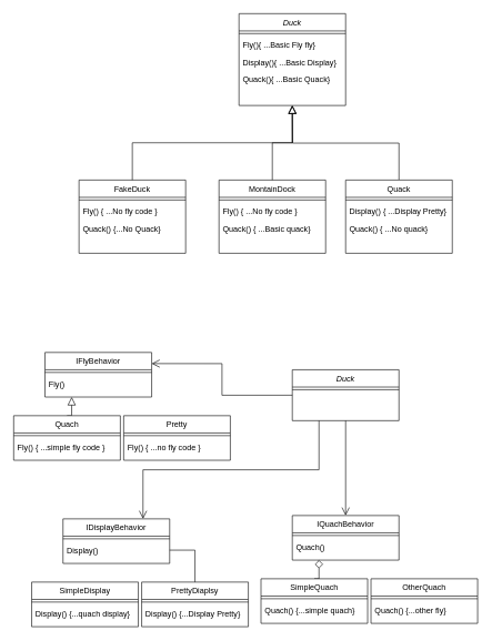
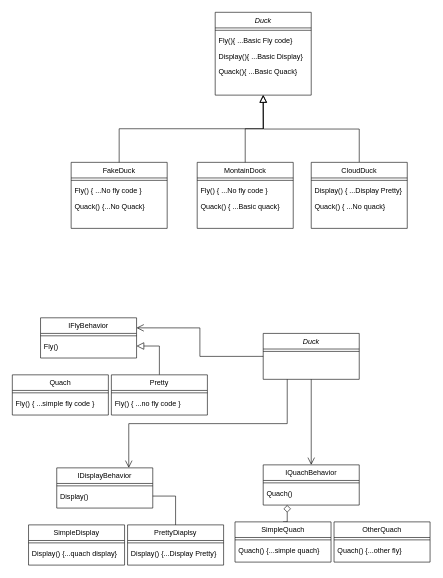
  <mxCell id="0" />
  <mxCell id="1" parent="0" />
  <mxCell id="2" value="Duck" style="swimlane;fontStyle=2;align=center;verticalAlign=top;childLayout=stackLayout;horizontal=1;startSize=26;horizontalStack=0;resizeParent=1;resizeLast=0;collapsible=1;marginBottom=0;rounded=0;shadow=0;strokeWidth=1;" parent="1" vertex="1"><mxGeometry x="358" y="20" width="160" height="138" as="geometry"><mxRectangle x="430" y="110" width="160" height="26" as="alternateBounds" /></mxGeometry></mxCell>
  <mxCell id="3" value="" style="line;html=1;strokeWidth=1;align=left;verticalAlign=middle;spacingTop=-1;spacingLeft=3;spacingRight=3;rotatable=0;labelPosition=right;points=[];portConstraint=eastwest;" parent="2" vertex="1"><mxGeometry y="26" width="160" height="8" as="geometry" /></mxCell>
- <mxCell id="4" value="Fly(){ ...Basic Fly fly}" style="text;align=left;verticalAlign=top;spacingLeft=4;spacingRight=4;overflow=hidden;rotatable=0;points=[[0,0.5],[1,0.5]];portConstraint=eastwest;" parent="2" vertex="1"><mxGeometry y="34" width="160" height="26" as="geometry" /></mxCell>
+ <mxCell id="4" value="Fly(){ ...Basic Fly code}" style="text;align=left;verticalAlign=top;spacingLeft=4;spacingRight=4;overflow=hidden;rotatable=0;points=[[0,0.5],[1,0.5]];portConstraint=eastwest;" parent="2" vertex="1"><mxGeometry y="34" width="160" height="26" as="geometry" /></mxCell>
  <mxCell id="5" value="Display(){ ...Basic Display}" style="text;align=left;verticalAlign=top;spacingLeft=4;spacingRight=4;overflow=hidden;rotatable=0;points=[[0,0.5],[1,0.5]];portConstraint=eastwest;" parent="2" vertex="1"><mxGeometry y="60" width="160" height="26" as="geometry" /></mxCell>
  <mxCell id="6" value="Quack(){ ...Basic Quack}" style="text;align=left;verticalAlign=top;spacingLeft=4;spacingRight=4;overflow=hidden;rotatable=0;points=[[0,0.5],[1,0.5]];portConstraint=eastwest;" parent="2" vertex="1"><mxGeometry y="86" width="160" height="26" as="geometry" /></mxCell>
  <mxCell id="7" value="FakeDuck" style="swimlane;fontStyle=0;align=center;verticalAlign=top;childLayout=stackLayout;horizontal=1;startSize=26;horizontalStack=0;resizeParent=1;resizeLast=0;collapsible=1;marginBottom=0;rounded=0;shadow=0;strokeWidth=1;" parent="1" vertex="1"><mxGeometry x="118" y="270" width="160" height="110" as="geometry"><mxRectangle x="130" y="380" width="160" height="26" as="alternateBounds" /></mxGeometry></mxCell>
  <mxCell id="8" value="" style="line;html=1;strokeWidth=1;align=left;verticalAlign=middle;spacingTop=-1;spacingLeft=3;spacingRight=3;rotatable=0;labelPosition=right;points=[];portConstraint=eastwest;" parent="7" vertex="1"><mxGeometry y="26" width="160" height="8" as="geometry" /></mxCell>
  <mxCell id="9" value="Fly() { ...No fly code }" style="text;align=left;verticalAlign=top;spacingLeft=4;spacingRight=4;overflow=hidden;rotatable=0;points=[[0,0.5],[1,0.5]];portConstraint=eastwest;fontStyle=0" parent="7" vertex="1"><mxGeometry y="34" width="160" height="26" as="geometry" /></mxCell>
  <mxCell id="10" value="Quack() {...No Quack}" style="text;align=left;verticalAlign=top;spacingLeft=4;spacingRight=4;overflow=hidden;rotatable=0;points=[[0,0.5],[1,0.5]];portConstraint=eastwest;" parent="7" vertex="1"><mxGeometry y="60" width="160" height="26" as="geometry" /></mxCell>
  <mxCell id="11" value="" style="endArrow=block;endSize=10;endFill=0;shadow=0;strokeWidth=1;rounded=0;edgeStyle=elbowEdgeStyle;elbow=vertical;" parent="1" source="7" target="2" edge="1"><mxGeometry width="160" relative="1" as="geometry"><mxPoint x="198" y="113" as="sourcePoint" /><mxPoint x="198" y="113" as="targetPoint" /></mxGeometry></mxCell>
  <mxCell id="12" value="MontainDock" style="swimlane;fontStyle=0;align=center;verticalAlign=top;childLayout=stackLayout;horizontal=1;startSize=26;horizontalStack=0;resizeParent=1;resizeLast=0;collapsible=1;marginBottom=0;rounded=0;shadow=0;strokeWidth=1;" parent="1" vertex="1"><mxGeometry x="328" y="270" width="160" height="110" as="geometry"><mxRectangle x="340" y="380" width="170" height="26" as="alternateBounds" /></mxGeometry></mxCell>
  <mxCell id="13" value="" style="line;html=1;strokeWidth=1;align=left;verticalAlign=middle;spacingTop=-1;spacingLeft=3;spacingRight=3;rotatable=0;labelPosition=right;points=[];portConstraint=eastwest;" parent="12" vertex="1"><mxGeometry y="26" width="160" height="8" as="geometry" /></mxCell>
  <mxCell id="14" value="Fly() { ...No fly code }" style="text;align=left;verticalAlign=top;spacingLeft=4;spacingRight=4;overflow=hidden;rotatable=0;points=[[0,0.5],[1,0.5]];portConstraint=eastwest;fontStyle=0" parent="12" vertex="1"><mxGeometry y="34" width="160" height="26" as="geometry" /></mxCell>
  <mxCell id="15" value="Quack() { ...Basic quack}" style="text;align=left;verticalAlign=top;spacingLeft=4;spacingRight=4;overflow=hidden;rotatable=0;points=[[0,0.5],[1,0.5]];portConstraint=eastwest;" parent="12" vertex="1"><mxGeometry y="60" width="160" height="26" as="geometry" /></mxCell>
  <mxCell id="16" value="" style="endArrow=block;endSize=10;endFill=0;shadow=0;strokeWidth=1;rounded=0;edgeStyle=elbowEdgeStyle;elbow=vertical;" parent="1" source="12" target="2" edge="1"><mxGeometry width="160" relative="1" as="geometry"><mxPoint x="208" y="283" as="sourcePoint" /><mxPoint x="308" y="181" as="targetPoint" /></mxGeometry></mxCell>
  <mxCell id="17" style="edgeStyle=orthogonalEdgeStyle;rounded=0;orthogonalLoop=1;jettySize=auto;html=1;exitX=0.5;exitY=0;exitDx=0;exitDy=0;endArrow=block;endFill=0;endSize=10;" parent="1" source="18" edge="1"><mxGeometry relative="1" as="geometry"><mxPoint x="438" y="158" as="targetPoint" /></mxGeometry></mxCell>
- <mxCell id="18" value="Quack" style="swimlane;fontStyle=0;align=center;verticalAlign=top;childLayout=stackLayout;horizontal=1;startSize=26;horizontalStack=0;resizeParent=1;resizeLast=0;collapsible=1;marginBottom=0;rounded=0;shadow=0;strokeWidth=1;" parent="1" vertex="1"><mxGeometry x="518" y="270" width="160" height="110" as="geometry"><mxRectangle x="340" y="380" width="170" height="26" as="alternateBounds" /></mxGeometry></mxCell>
+ <mxCell id="18" value="CloudDuck" style="swimlane;fontStyle=0;align=center;verticalAlign=top;childLayout=stackLayout;horizontal=1;startSize=26;horizontalStack=0;resizeParent=1;resizeLast=0;collapsible=1;marginBottom=0;rounded=0;shadow=0;strokeWidth=1;" parent="1" vertex="1"><mxGeometry x="518" y="270" width="160" height="110" as="geometry"><mxRectangle x="340" y="380" width="170" height="26" as="alternateBounds" /></mxGeometry></mxCell>
  <mxCell id="19" value="" style="line;html=1;strokeWidth=1;align=left;verticalAlign=middle;spacingTop=-1;spacingLeft=3;spacingRight=3;rotatable=0;labelPosition=right;points=[];portConstraint=eastwest;" parent="18" vertex="1"><mxGeometry y="26" width="160" height="8" as="geometry" /></mxCell>
  <mxCell id="20" value="Display() { ...Display Pretty}" style="text;align=left;verticalAlign=top;spacingLeft=4;spacingRight=4;overflow=hidden;rotatable=0;points=[[0,0.5],[1,0.5]];portConstraint=eastwest;" parent="18" vertex="1"><mxGeometry y="34" width="160" height="26" as="geometry" /></mxCell>
  <mxCell id="21" value="Quack() { ...No quack}" style="text;align=left;verticalAlign=top;spacingLeft=4;spacingRight=4;overflow=hidden;rotatable=0;points=[[0,0.5],[1,0.5]];portConstraint=eastwest;" parent="18" vertex="1"><mxGeometry y="60" width="160" height="26" as="geometry" /></mxCell>
  <mxCell id="22" style="edgeStyle=orthogonalEdgeStyle;rounded=0;orthogonalLoop=1;jettySize=auto;html=1;exitX=0;exitY=0.5;exitDx=0;exitDy=0;entryX=1;entryY=0.25;entryDx=0;entryDy=0;endArrow=open;endFill=0;endSize=10;" parent="1" source="25" target="27" edge="1"><mxGeometry relative="1" as="geometry" /></mxCell>
  <mxCell id="23" style="edgeStyle=orthogonalEdgeStyle;rounded=0;orthogonalLoop=1;jettySize=auto;html=1;exitX=0.5;exitY=1;exitDx=0;exitDy=0;entryX=0.5;entryY=0;entryDx=0;entryDy=0;endArrow=open;endFill=0;endSize=10;" parent="1" source="25" target="48" edge="1"><mxGeometry relative="1" as="geometry" /></mxCell>
  <mxCell id="24" style="edgeStyle=orthogonalEdgeStyle;rounded=0;orthogonalLoop=1;jettySize=auto;html=1;exitX=0.25;exitY=1;exitDx=0;exitDy=0;entryX=0.75;entryY=0;entryDx=0;entryDy=0;endArrow=open;endFill=0;endSize=10;" parent="1" source="25" target="38" edge="1"><mxGeometry relative="1" as="geometry" /></mxCell>
  <mxCell id="25" value="Duck" style="swimlane;fontStyle=2;align=center;verticalAlign=top;childLayout=stackLayout;horizontal=1;startSize=26;horizontalStack=0;resizeParent=1;resizeLast=0;collapsible=1;marginBottom=0;rounded=0;shadow=0;strokeWidth=1;" parent="1" vertex="1"><mxGeometry x="438" y="555" width="160" height="76.5" as="geometry"><mxRectangle x="430" y="110" width="160" height="26" as="alternateBounds" /></mxGeometry></mxCell>
  <mxCell id="26" value="" style="line;html=1;strokeWidth=1;align=left;verticalAlign=middle;spacingTop=-1;spacingLeft=3;spacingRight=3;rotatable=0;labelPosition=right;points=[];portConstraint=eastwest;" parent="25" vertex="1"><mxGeometry y="26" width="160" height="8" as="geometry" /></mxCell>
  <mxCell id="27" value="IFlyBehavior" style="swimlane;fontStyle=0;align=center;verticalAlign=top;childLayout=stackLayout;horizontal=1;startSize=26;horizontalStack=0;resizeParent=1;resizeLast=0;collapsible=1;marginBottom=0;rounded=0;shadow=0;strokeWidth=1;" parent="1" vertex="1"><mxGeometry x="67" y="529" width="160" height="67" as="geometry"><mxRectangle x="130" y="380" width="160" height="26" as="alternateBounds" /></mxGeometry></mxCell>
  <mxCell id="28" value="" style="line;html=1;strokeWidth=1;align=left;verticalAlign=middle;spacingTop=-1;spacingLeft=3;spacingRight=3;rotatable=0;labelPosition=right;points=[];portConstraint=eastwest;" parent="27" vertex="1"><mxGeometry y="26" width="160" height="8" as="geometry" /></mxCell>
  <mxCell id="29" value="Fly()" style="text;align=left;verticalAlign=top;spacingLeft=4;spacingRight=4;overflow=hidden;rotatable=0;points=[[0,0.5],[1,0.5]];portConstraint=eastwest;fontStyle=0" parent="27" vertex="1"><mxGeometry y="34" width="160" height="26" as="geometry" /></mxCell>
- <mxCell id="30" style="edgeStyle=orthogonalEdgeStyle;rounded=0;orthogonalLoop=1;jettySize=auto;html=1;exitX=0.5;exitY=0;exitDx=0;exitDy=0;entryX=0.25;entryY=1;entryDx=0;entryDy=0;endArrow=block;endFill=0;endSize=10;" parent="1" source="31" target="27" edge="1"><mxGeometry relative="1" as="geometry" /></mxCell>
  <mxCell id="31" value="Quach" style="swimlane;fontStyle=0;align=center;verticalAlign=top;childLayout=stackLayout;horizontal=1;startSize=26;horizontalStack=0;resizeParent=1;resizeLast=0;collapsible=1;marginBottom=0;rounded=0;shadow=0;strokeWidth=1;" parent="1" vertex="1"><mxGeometry x="20" y="624" width="160" height="67" as="geometry"><mxRectangle x="130" y="380" width="160" height="26" as="alternateBounds" /></mxGeometry></mxCell>
  <mxCell id="32" value="" style="line;html=1;strokeWidth=1;align=left;verticalAlign=middle;spacingTop=-1;spacingLeft=3;spacingRight=3;rotatable=0;labelPosition=right;points=[];portConstraint=eastwest;" parent="31" vertex="1"><mxGeometry y="26" width="160" height="8" as="geometry" /></mxCell>
  <mxCell id="33" value="Fly() { ...simple fly code }" style="text;align=left;verticalAlign=top;spacingLeft=4;spacingRight=4;overflow=hidden;rotatable=0;points=[[0,0.5],[1,0.5]];portConstraint=eastwest;fontStyle=0" parent="31" vertex="1"><mxGeometry y="34" width="160" height="26" as="geometry" /></mxCell>
+ <mxCell id="34" style="edgeStyle=orthogonalEdgeStyle;rounded=0;orthogonalLoop=1;jettySize=auto;html=1;exitX=0.5;exitY=0;exitDx=0;exitDy=0;endArrow=block;endFill=0;endSize=10;" parent="1" source="35" target="29" edge="1"><mxGeometry relative="1" as="geometry" /></mxCell>
  <mxCell id="35" value="Pretty" style="swimlane;fontStyle=0;align=center;verticalAlign=top;childLayout=stackLayout;horizontal=1;startSize=26;horizontalStack=0;resizeParent=1;resizeLast=0;collapsible=1;marginBottom=0;rounded=0;shadow=0;strokeWidth=1;" parent="1" vertex="1"><mxGeometry x="185" y="624" width="160" height="67" as="geometry"><mxRectangle x="130" y="380" width="160" height="26" as="alternateBounds" /></mxGeometry></mxCell>
  <mxCell id="36" value="" style="line;html=1;strokeWidth=1;align=left;verticalAlign=middle;spacingTop=-1;spacingLeft=3;spacingRight=3;rotatable=0;labelPosition=right;points=[];portConstraint=eastwest;" parent="35" vertex="1"><mxGeometry y="26" width="160" height="8" as="geometry" /></mxCell>
  <mxCell id="37" value="Fly() { ...no fly code }" style="text;align=left;verticalAlign=top;spacingLeft=4;spacingRight=4;overflow=hidden;rotatable=0;points=[[0,0.5],[1,0.5]];portConstraint=eastwest;fontStyle=0" parent="35" vertex="1"><mxGeometry y="34" width="160" height="26" as="geometry" /></mxCell>
  <mxCell id="38" value="IDisplayBehavior" style="swimlane;fontStyle=0;align=center;verticalAlign=top;childLayout=stackLayout;horizontal=1;startSize=26;horizontalStack=0;resizeParent=1;resizeLast=0;collapsible=1;marginBottom=0;rounded=0;shadow=0;strokeWidth=1;" parent="1" vertex="1"><mxGeometry x="94" y="779" width="160" height="67" as="geometry"><mxRectangle x="130" y="380" width="160" height="26" as="alternateBounds" /></mxGeometry></mxCell>
  <mxCell id="39" value="" style="line;html=1;strokeWidth=1;align=left;verticalAlign=middle;spacingTop=-1;spacingLeft=3;spacingRight=3;rotatable=0;labelPosition=right;points=[];portConstraint=eastwest;" parent="38" vertex="1"><mxGeometry y="26" width="160" height="8" as="geometry" /></mxCell>
  <mxCell id="40" value="Display()" style="text;align=left;verticalAlign=top;spacingLeft=4;spacingRight=4;overflow=hidden;rotatable=0;points=[[0,0.5],[1,0.5]];portConstraint=eastwest;fontStyle=0" parent="38" vertex="1"><mxGeometry y="34" width="160" height="26" as="geometry" /></mxCell>
  <mxCell id="41" value="SimpleDisplay" style="swimlane;fontStyle=0;align=center;verticalAlign=top;childLayout=stackLayout;horizontal=1;startSize=26;horizontalStack=0;resizeParent=1;resizeLast=0;collapsible=1;marginBottom=0;rounded=0;shadow=0;strokeWidth=1;" parent="1" vertex="1"><mxGeometry x="47" y="874" width="160" height="67" as="geometry"><mxRectangle x="130" y="380" width="160" height="26" as="alternateBounds" /></mxGeometry></mxCell>
  <mxCell id="42" value="" style="line;html=1;strokeWidth=1;align=left;verticalAlign=middle;spacingTop=-1;spacingLeft=3;spacingRight=3;rotatable=0;labelPosition=right;points=[];portConstraint=eastwest;" parent="41" vertex="1"><mxGeometry y="26" width="160" height="8" as="geometry" /></mxCell>
  <mxCell id="43" value="Display() {...quach display}" style="text;align=left;verticalAlign=top;spacingLeft=4;spacingRight=4;overflow=hidden;rotatable=0;points=[[0,0.5],[1,0.5]];portConstraint=eastwest;fontStyle=0" parent="41" vertex="1"><mxGeometry y="34" width="160" height="26" as="geometry" /></mxCell>
  <mxCell id="44" style="edgeStyle=orthogonalEdgeStyle;rounded=0;orthogonalLoop=1;jettySize=auto;html=1;exitX=0.5;exitY=0;exitDx=0;exitDy=0;endArrow=none;endFill=0;endSize=10;" parent="1" source="45" target="40" edge="1"><mxGeometry relative="1" as="geometry" /></mxCell>
  <mxCell id="45" value="PrettyDiaplsy" style="swimlane;fontStyle=0;align=center;verticalAlign=top;childLayout=stackLayout;horizontal=1;startSize=26;horizontalStack=0;resizeParent=1;resizeLast=0;collapsible=1;marginBottom=0;rounded=0;shadow=0;strokeWidth=1;" parent="1" vertex="1"><mxGeometry x="212" y="874" width="160" height="67" as="geometry"><mxRectangle x="130" y="380" width="160" height="26" as="alternateBounds" /></mxGeometry></mxCell>
  <mxCell id="46" value="" style="line;html=1;strokeWidth=1;align=left;verticalAlign=middle;spacingTop=-1;spacingLeft=3;spacingRight=3;rotatable=0;labelPosition=right;points=[];portConstraint=eastwest;" parent="45" vertex="1"><mxGeometry y="26" width="160" height="8" as="geometry" /></mxCell>
  <mxCell id="47" value="Display() {...Display Pretty}" style="text;align=left;verticalAlign=top;spacingLeft=4;spacingRight=4;overflow=hidden;rotatable=0;points=[[0,0.5],[1,0.5]];portConstraint=eastwest;fontStyle=0" parent="45" vertex="1"><mxGeometry y="34" width="160" height="26" as="geometry" /></mxCell>
  <mxCell id="48" value="IQuachBehavior" style="swimlane;fontStyle=0;align=center;verticalAlign=top;childLayout=stackLayout;horizontal=1;startSize=26;horizontalStack=0;resizeParent=1;resizeLast=0;collapsible=1;marginBottom=0;rounded=0;shadow=0;strokeWidth=1;" parent="1" vertex="1"><mxGeometry x="438" y="774" width="160" height="67" as="geometry"><mxRectangle x="130" y="380" width="160" height="26" as="alternateBounds" /></mxGeometry></mxCell>
  <mxCell id="49" value="" style="line;html=1;strokeWidth=1;align=left;verticalAlign=middle;spacingTop=-1;spacingLeft=3;spacingRight=3;rotatable=0;labelPosition=right;points=[];portConstraint=eastwest;" parent="48" vertex="1"><mxGeometry y="26" width="160" height="8" as="geometry" /></mxCell>
  <mxCell id="50" value="Quach()" style="text;align=left;verticalAlign=top;spacingLeft=4;spacingRight=4;overflow=hidden;rotatable=0;points=[[0,0.5],[1,0.5]];portConstraint=eastwest;fontStyle=0" parent="48" vertex="1"><mxGeometry y="34" width="160" height="26" as="geometry" /></mxCell>
  <mxCell id="51" style="edgeStyle=orthogonalEdgeStyle;rounded=0;orthogonalLoop=1;jettySize=auto;html=1;exitX=0.5;exitY=0;exitDx=0;exitDy=0;entryX=0.25;entryY=1;entryDx=0;entryDy=0;endArrow=diamond;endFill=0;endSize=10;" parent="1" source="52" target="48" edge="1"><mxGeometry relative="1" as="geometry" /></mxCell>
  <mxCell id="52" value="SimpleQuach" style="swimlane;fontStyle=0;align=center;verticalAlign=top;childLayout=stackLayout;horizontal=1;startSize=26;horizontalStack=0;resizeParent=1;resizeLast=0;collapsible=1;marginBottom=0;rounded=0;shadow=0;strokeWidth=1;" parent="1" vertex="1"><mxGeometry x="391" y="869" width="160" height="67" as="geometry"><mxRectangle x="130" y="380" width="160" height="26" as="alternateBounds" /></mxGeometry></mxCell>
  <mxCell id="53" value="" style="line;html=1;strokeWidth=1;align=left;verticalAlign=middle;spacingTop=-1;spacingLeft=3;spacingRight=3;rotatable=0;labelPosition=right;points=[];portConstraint=eastwest;" parent="52" vertex="1"><mxGeometry y="26" width="160" height="8" as="geometry" /></mxCell>
  <mxCell id="54" value="Quach() {...simple quach}" style="text;align=left;verticalAlign=top;spacingLeft=4;spacingRight=4;overflow=hidden;rotatable=0;points=[[0,0.5],[1,0.5]];portConstraint=eastwest;fontStyle=0" parent="52" vertex="1"><mxGeometry y="34" width="160" height="26" as="geometry" /></mxCell>
  <mxCell id="55" value="OtherQuach" style="swimlane;fontStyle=0;align=center;verticalAlign=top;childLayout=stackLayout;horizontal=1;startSize=26;horizontalStack=0;resizeParent=1;resizeLast=0;collapsible=1;marginBottom=0;rounded=0;shadow=0;strokeWidth=1;" parent="1" vertex="1"><mxGeometry x="556" y="869" width="160" height="67" as="geometry"><mxRectangle x="130" y="380" width="160" height="26" as="alternateBounds" /></mxGeometry></mxCell>
  <mxCell id="56" value="" style="line;html=1;strokeWidth=1;align=left;verticalAlign=middle;spacingTop=-1;spacingLeft=3;spacingRight=3;rotatable=0;labelPosition=right;points=[];portConstraint=eastwest;" parent="55" vertex="1"><mxGeometry y="26" width="160" height="8" as="geometry" /></mxCell>
  <mxCell id="57" value="Quach() {...other fly}" style="text;align=left;verticalAlign=top;spacingLeft=4;spacingRight=4;overflow=hidden;rotatable=0;points=[[0,0.5],[1,0.5]];portConstraint=eastwest;fontStyle=0" parent="55" vertex="1"><mxGeometry y="34" width="160" height="26" as="geometry" /></mxCell>
